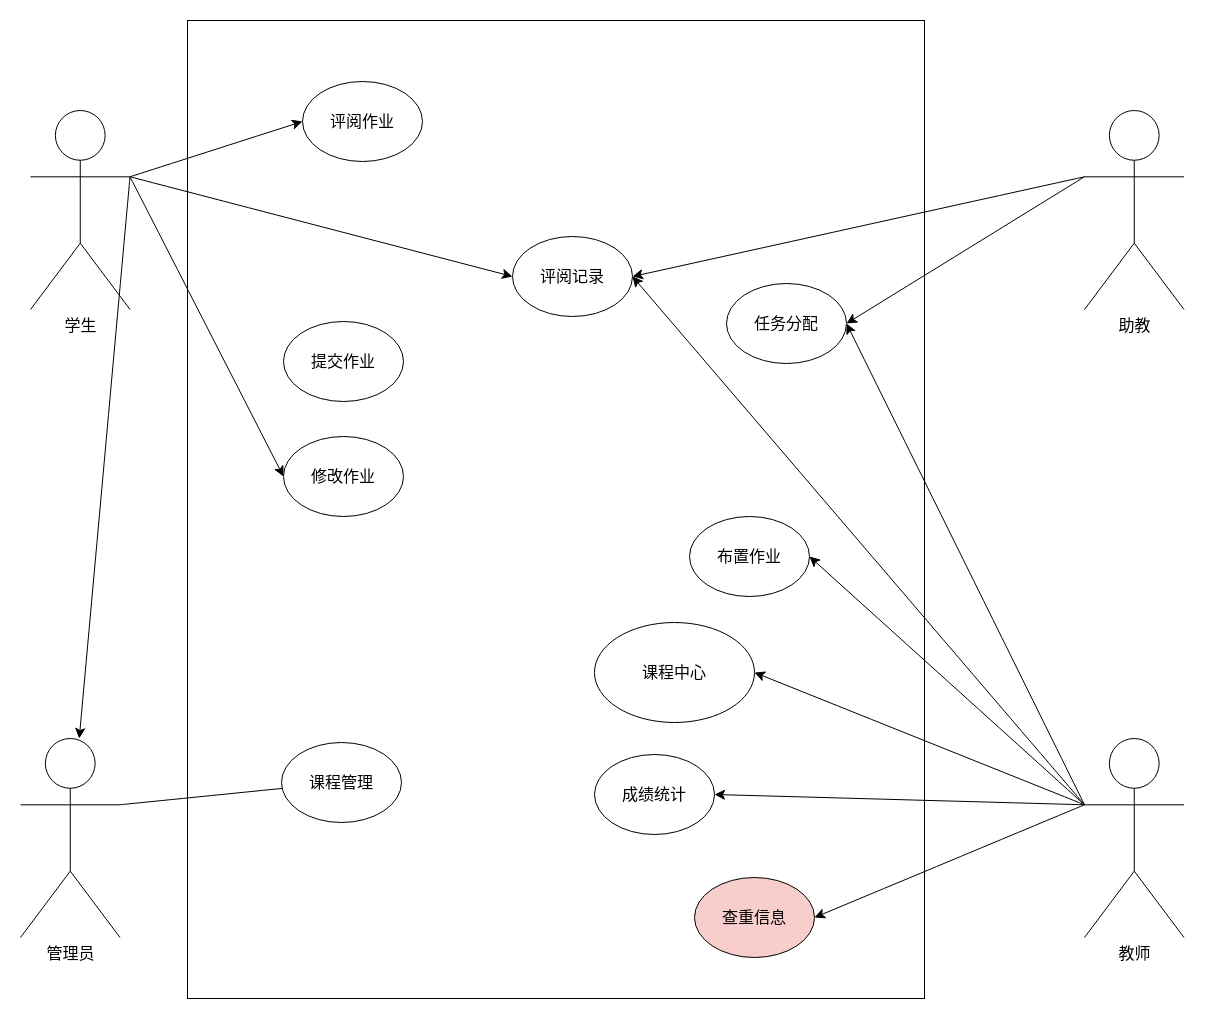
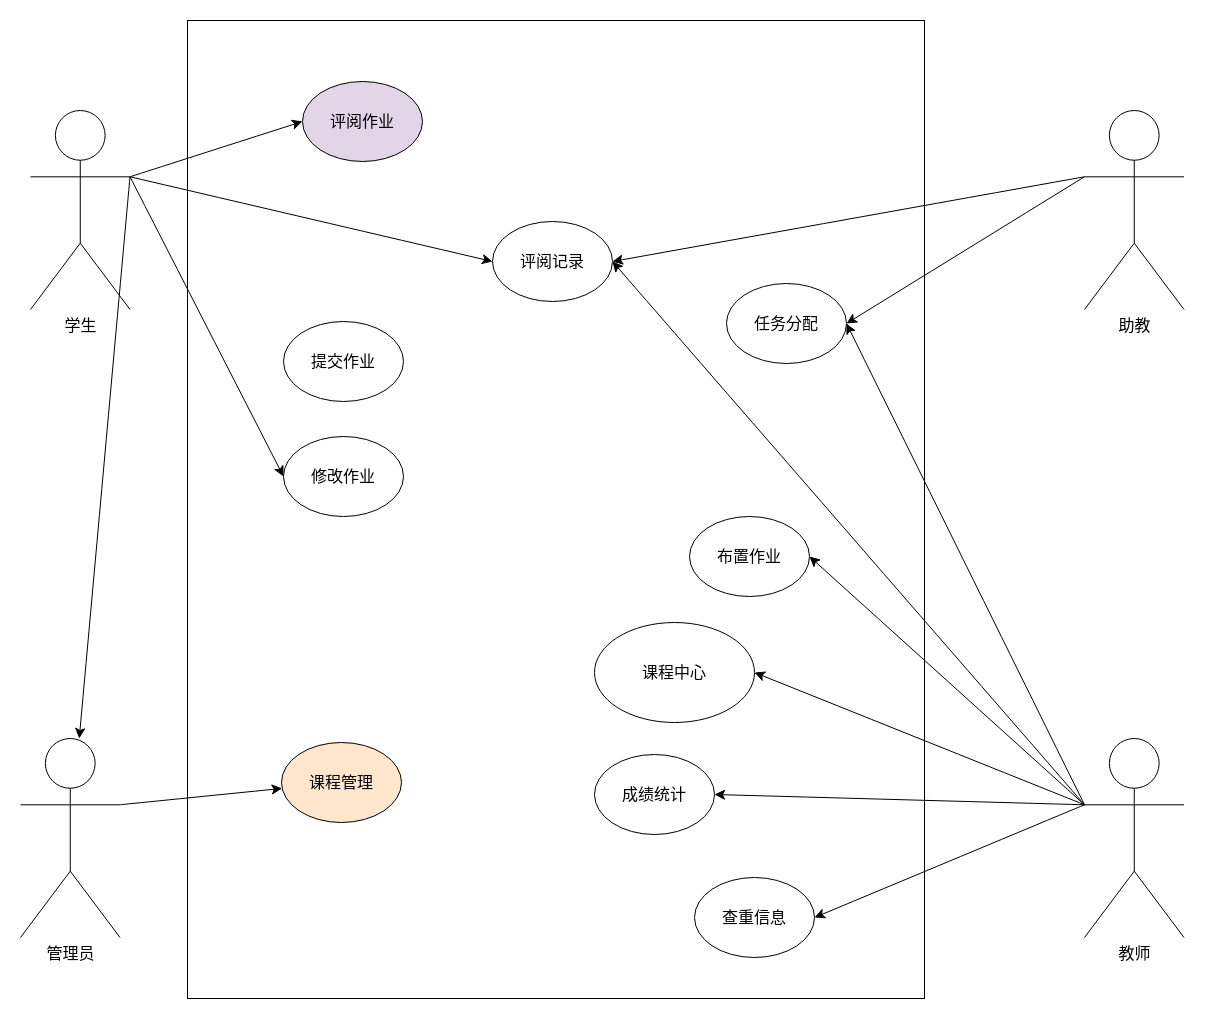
  <mxCell id="0" />
  <mxCell id="1" parent="0" />
  <mxCell id="2" value="" style="rounded=0;whiteSpace=wrap;html=1;fontSize=16;" vertex="1" parent="1"><mxGeometry x="187" y="20" width="737" height="978" as="geometry" /></mxCell>
  <mxCell id="3" style="edgeStyle=none;curved=1;rounded=0;orthogonalLoop=1;jettySize=auto;html=1;exitX=1;exitY=0.333;exitDx=0;exitDy=0;exitPerimeter=0;entryX=0;entryY=0.5;entryDx=0;entryDy=0;fontSize=12;startSize=8;endSize=8;" edge="1" parent="1" source="7" target="20"><mxGeometry relative="1" as="geometry" /></mxCell>
  <mxCell id="4" style="edgeStyle=none;curved=1;rounded=0;orthogonalLoop=1;jettySize=auto;html=1;exitX=1;exitY=0.333;exitDx=0;exitDy=0;exitPerimeter=0;entryX=0;entryY=0.5;entryDx=0;entryDy=0;fontSize=12;startSize=8;endSize=8;" edge="1" parent="1" source="7" target="21"><mxGeometry relative="1" as="geometry" /></mxCell>
  <mxCell id="5" style="edgeStyle=none;curved=1;rounded=0;orthogonalLoop=1;jettySize=auto;html=1;exitX=1;exitY=0.333;exitDx=0;exitDy=0;exitPerimeter=0;fontSize=12;startSize=8;endSize=8;" edge="1" parent="1" source="7" target="9"><mxGeometry relative="1" as="geometry" /></mxCell>
  <mxCell id="6" style="edgeStyle=none;curved=1;rounded=0;orthogonalLoop=1;jettySize=auto;html=1;exitX=1;exitY=0.333;exitDx=0;exitDy=0;exitPerimeter=0;entryX=0;entryY=0.5;entryDx=0;entryDy=0;fontSize=12;startSize=8;endSize=8;" edge="1" parent="1" source="7" target="28"><mxGeometry relative="1" as="geometry" /></mxCell>
  <mxCell id="7" value="学生" style="shape=umlActor;verticalLabelPosition=bottom;verticalAlign=top;html=1;outlineConnect=0;fontSize=16;" vertex="1" parent="1"><mxGeometry x="30" y="110" width="99.5" height="199" as="geometry" /></mxCell>
- <mxCell id="8" style="edgeStyle=none;curved=1;rounded=0;orthogonalLoop=1;jettySize=auto;html=1;exitX=1;exitY=0.333;exitDx=0;exitDy=0;exitPerimeter=0;fontSize=12;startSize=8;endSize=8;endArrow=none;" edge="1" parent="1" source="9" target="27"><mxGeometry relative="1" as="geometry" /></mxCell>
+ <mxCell id="8" style="edgeStyle=none;curved=1;rounded=0;orthogonalLoop=1;jettySize=auto;html=1;exitX=1;exitY=0.333;exitDx=0;exitDy=0;exitPerimeter=0;fontSize=12;startSize=8;endSize=8;" edge="1" parent="1" source="9" target="27"><mxGeometry relative="1" as="geometry" /></mxCell>
  <mxCell id="9" value="管理员" style="shape=umlActor;verticalLabelPosition=bottom;verticalAlign=top;html=1;outlineConnect=0;fontSize=16;" vertex="1" parent="1"><mxGeometry x="20" y="738" width="99.5" height="199" as="geometry" /></mxCell>
  <mxCell id="10" style="edgeStyle=none;curved=1;rounded=0;orthogonalLoop=1;jettySize=auto;html=1;exitX=0;exitY=0.333;exitDx=0;exitDy=0;exitPerimeter=0;entryX=1;entryY=0.5;entryDx=0;entryDy=0;fontSize=12;startSize=8;endSize=8;" edge="1" parent="1" source="12" target="21"><mxGeometry relative="1" as="geometry" /></mxCell>
  <mxCell id="11" style="edgeStyle=none;curved=1;rounded=0;orthogonalLoop=1;jettySize=auto;html=1;exitX=0;exitY=0.333;exitDx=0;exitDy=0;exitPerimeter=0;entryX=1;entryY=0.5;entryDx=0;entryDy=0;fontSize=12;startSize=8;endSize=8;" edge="1" parent="1" source="12" target="26"><mxGeometry relative="1" as="geometry" /></mxCell>
  <mxCell id="12" value="助教" style="shape=umlActor;verticalLabelPosition=bottom;verticalAlign=top;html=1;outlineConnect=0;fontSize=16;" vertex="1" parent="1"><mxGeometry x="1084" y="110" width="99.5" height="199" as="geometry" /></mxCell>
  <mxCell id="13" style="edgeStyle=none;curved=1;rounded=0;orthogonalLoop=1;jettySize=auto;html=1;exitX=0;exitY=0.333;exitDx=0;exitDy=0;exitPerimeter=0;entryX=1;entryY=0.5;entryDx=0;entryDy=0;fontSize=12;startSize=8;endSize=8;" edge="1" parent="1" source="19" target="21"><mxGeometry relative="1" as="geometry" /></mxCell>
  <mxCell id="14" style="edgeStyle=none;curved=1;rounded=0;orthogonalLoop=1;jettySize=auto;html=1;exitX=0;exitY=0.333;exitDx=0;exitDy=0;exitPerimeter=0;entryX=1;entryY=0.5;entryDx=0;entryDy=0;fontSize=12;startSize=8;endSize=8;" edge="1" parent="1" source="19" target="23"><mxGeometry relative="1" as="geometry" /></mxCell>
  <mxCell id="15" style="edgeStyle=none;curved=1;rounded=0;orthogonalLoop=1;jettySize=auto;html=1;exitX=0;exitY=0.333;exitDx=0;exitDy=0;exitPerimeter=0;entryX=1;entryY=0.5;entryDx=0;entryDy=0;fontSize=12;startSize=8;endSize=8;" edge="1" parent="1" source="19" target="24"><mxGeometry relative="1" as="geometry" /></mxCell>
  <mxCell id="16" style="edgeStyle=none;curved=1;rounded=0;orthogonalLoop=1;jettySize=auto;html=1;exitX=0;exitY=0.333;exitDx=0;exitDy=0;exitPerimeter=0;entryX=1;entryY=0.5;entryDx=0;entryDy=0;fontSize=12;startSize=8;endSize=8;" edge="1" parent="1" source="19" target="25"><mxGeometry relative="1" as="geometry" /></mxCell>
  <mxCell id="17" style="edgeStyle=none;curved=1;rounded=0;orthogonalLoop=1;jettySize=auto;html=1;exitX=0;exitY=0.333;exitDx=0;exitDy=0;exitPerimeter=0;entryX=1;entryY=0.5;entryDx=0;entryDy=0;fontSize=12;startSize=8;endSize=8;" edge="1" parent="1" source="19" target="26"><mxGeometry relative="1" as="geometry" /></mxCell>
  <mxCell id="18" style="edgeStyle=none;curved=1;rounded=0;orthogonalLoop=1;jettySize=auto;html=1;exitX=0;exitY=0.333;exitDx=0;exitDy=0;exitPerimeter=0;entryX=1;entryY=0.5;entryDx=0;entryDy=0;fontSize=12;startSize=8;endSize=8;" edge="1" parent="1" source="19" target="29"><mxGeometry relative="1" as="geometry" /></mxCell>
  <mxCell id="19" value="教师" style="shape=umlActor;verticalLabelPosition=bottom;verticalAlign=top;html=1;outlineConnect=0;fontSize=16;" vertex="1" parent="1"><mxGeometry x="1084" y="738" width="99.5" height="199" as="geometry" /></mxCell>
- <mxCell id="20" value="评阅作业" style="ellipse;whiteSpace=wrap;html=1;fontSize=16;" vertex="1" parent="1"><mxGeometry x="302" y="81" width="120" height="80" as="geometry" /></mxCell>
- <mxCell id="21" value="评阅记录" style="ellipse;whiteSpace=wrap;html=1;fontSize=16;" vertex="1" parent="1"><mxGeometry x="512" y="236" width="120" height="80" as="geometry" /></mxCell>
+ <mxCell id="20" value="评阅作业" style="ellipse;whiteSpace=wrap;html=1;fontSize=16;fillColor=#e1d5e7;" vertex="1" parent="1"><mxGeometry x="302" y="81" width="120" height="80" as="geometry" /></mxCell>
+ <mxCell id="21" value="评阅记录" style="ellipse;whiteSpace=wrap;html=1;fontSize=16;" vertex="1" parent="1"><mxGeometry x="492" y="221" width="120" height="80" as="geometry" /></mxCell>
  <mxCell id="22" value="提交作业" style="ellipse;whiteSpace=wrap;html=1;fontSize=16;" vertex="1" parent="1"><mxGeometry x="283" y="321" width="120" height="80" as="geometry" /></mxCell>
  <mxCell id="23" value="布置作业" style="ellipse;whiteSpace=wrap;html=1;fontSize=16;" vertex="1" parent="1"><mxGeometry x="689" y="516" width="120" height="80" as="geometry" /></mxCell>
  <mxCell id="24" value="课程中心" style="ellipse;whiteSpace=wrap;html=1;fontSize=16;" vertex="1" parent="1"><mxGeometry x="594" y="622" width="160" height="100" as="geometry" /></mxCell>
  <mxCell id="25" value="成绩统计" style="ellipse;whiteSpace=wrap;html=1;fontSize=16;" vertex="1" parent="1"><mxGeometry x="594" y="754" width="120" height="80" as="geometry" /></mxCell>
  <mxCell id="26" value="任务分配" style="ellipse;whiteSpace=wrap;html=1;fontSize=16;" vertex="1" parent="1"><mxGeometry x="726" y="283" width="120" height="80" as="geometry" /></mxCell>
- <mxCell id="27" value="课程管理" style="ellipse;whiteSpace=wrap;html=1;fontSize=16;" vertex="1" parent="1"><mxGeometry x="281" y="742" width="120" height="80" as="geometry" /></mxCell>
+ <mxCell id="27" value="课程管理" style="ellipse;whiteSpace=wrap;html=1;fontSize=16;fillColor=#ffe6cc;" vertex="1" parent="1"><mxGeometry x="281" y="742" width="120" height="80" as="geometry" /></mxCell>
  <mxCell id="28" value="修改作业" style="ellipse;whiteSpace=wrap;html=1;fontSize=16;" vertex="1" parent="1"><mxGeometry x="283" y="436" width="120" height="80" as="geometry" /></mxCell>
- <mxCell id="29" value="查重信息" style="ellipse;whiteSpace=wrap;html=1;fontSize=16;fillColor=#f8cecc;" vertex="1" parent="1"><mxGeometry x="694" y="877" width="120" height="80" as="geometry" /></mxCell>
+ <mxCell id="29" value="查重信息" style="ellipse;whiteSpace=wrap;html=1;fontSize=16;" vertex="1" parent="1"><mxGeometry x="694" y="877" width="120" height="80" as="geometry" /></mxCell>
